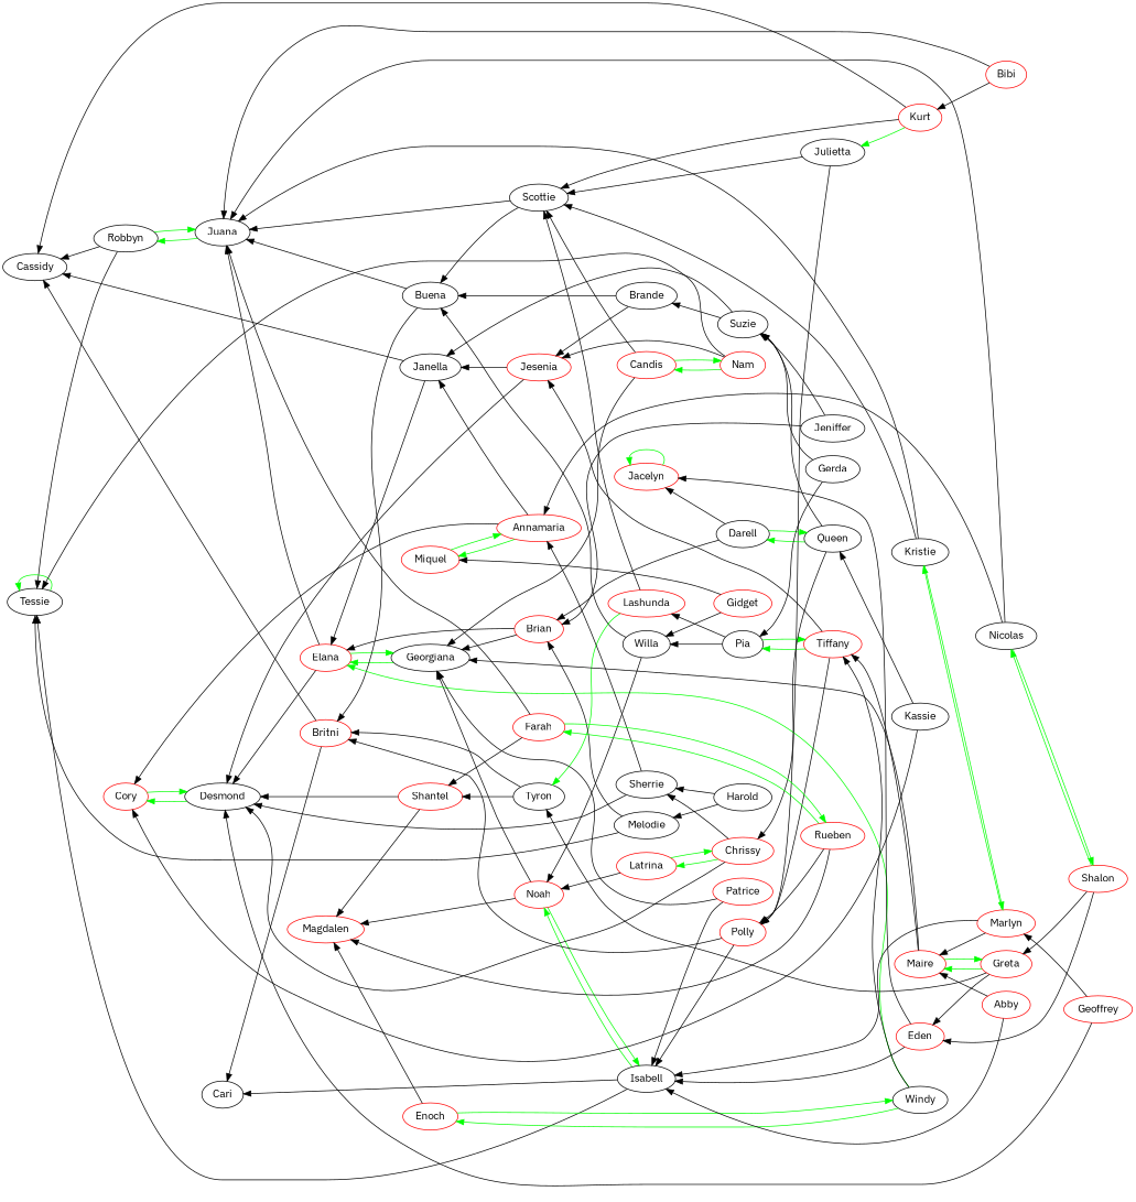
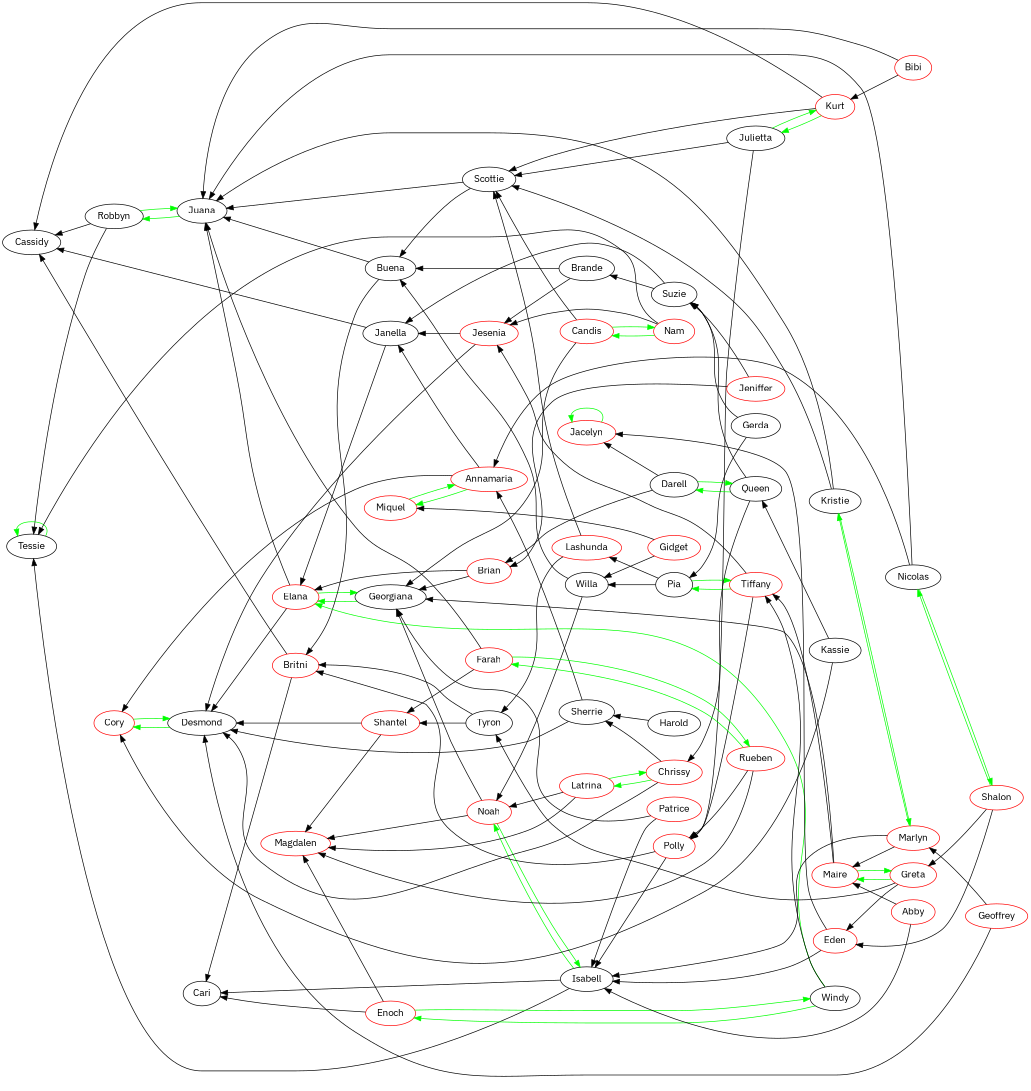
  digraph {
    fontname="IBM Plex Sans"
    rankdir=RL
    node [fontname="IBM Plex Sans" color=red]
    edge [fontname="IBM Plex Sans"]
    Georgiana [color=""]
    Elana
    Juana [color=""]
    Desmond [color=""]
    Robbyn [color=""]
    Cory
    Tessie [color=""]
    Cassidy [color=""]
    Miquel
    Annamaria
    Janella [color=""]
    Jacelyn
    Cari [color=""]
    Britni
    Buena [color=""]
    Scottie [color=""]
    Noah
    Magdalen
    Isabell [color=""]
    Shantel
    Kurt
    Julietta [color=""]
    Polly
    Enoch
    Windy [color=""]
    Tiffany
    Jesenia
    Pia [color=""]
    Tyron [color=""]
    Willa [color=""]
    Lashunda
    Nam
    Candis
    Eden
    Maire
    Greta
    Latrina
    Chrissy
    Sherrie [color=""]
    Brian
    Shalon
    Nicolas [color=""]
    Darell [color=""]
    Queen [color=""]
    Suzie [color=""]
    Brande [color=""]
    Kristie [color=""]
    Marlyn
-   Melodie [color=""]
    Harold [color=""]
    Gerda [color=""]
    Bibi
    Patrice
    Geoffrey
    Gidget
-   Jeniffer [color=black]
+   Jeniffer
    Abby
    Rueben
    Farah
    Kassie [color=""]
    Georgiana -> Elana [color=green]
    Elana -> Georgiana [color=green]
    Elana -> Juana
    Elana -> Desmond
    Juana -> Robbyn [color=green]
    Desmond -> Cory [color=green]
    Robbyn -> Juana [color=green]
    Robbyn -> Tessie
    Robbyn -> Cassidy
    Cory -> Desmond [color=green]
    Tessie -> Tessie [color=green]
    Miquel -> Annamaria [color=green]
    Annamaria -> Cory
    Annamaria -> Miquel [color=green]
    Annamaria -> Janella
    Janella -> Elana
    Janella -> Cassidy
    Jacelyn -> Jacelyn [color=green]
    Britni -> Cassidy
    Britni -> Cari
    Buena -> Juana
    Buena -> Britni
    Scottie -> Juana
    Scottie -> Buena
    Noah -> Georgiana
    Noah -> Magdalen
    Noah -> Isabell [color=green]
    Isabell -> Tessie
    Isabell -> Cari
    Isabell -> Noah [color=green]
    Shantel -> Desmond
    Shantel -> Magdalen
    Kurt -> Cassidy
    Kurt -> Scottie
    Kurt -> Julietta [color=green]
    Julietta -> Scottie
+   Julietta -> Kurt [color=green]
    Julietta -> Polly
    Polly -> Britni
    Polly -> Isabell
+   Enoch -> Cari
    Enoch -> Magdalen
    Enoch -> Windy [color=green]
    Windy -> Elana [color=green]
    Windy -> Enoch [color=green]
    Windy -> Tiffany
    Tiffany -> Polly
    Tiffany -> Jesenia
    Tiffany -> Pia [color=green]
    Jesenia -> Desmond
    Jesenia -> Janella
    Pia -> Tiffany [color=green]
    Pia -> Willa
    Pia -> Lashunda
    Tyron -> Britni
    Tyron -> Shantel
    Willa -> Buena
    Willa -> Noah
    Lashunda -> Scottie
-   Lashunda -> Tyron [color=green]
+   Lashunda -> Tyron
    Nam -> Tessie
    Nam -> Jesenia
    Nam -> Candis [color=green]
    Candis -> Georgiana
    Candis -> Scottie
    Candis -> Nam [color=green]
    Eden -> Jacelyn
    Eden -> Isabell
    Maire -> Georgiana
    Maire -> Tiffany
    Maire -> Greta [color=green]
    Greta -> Tyron
    Greta -> Eden
    Greta -> Maire [color=green]
    Latrina -> Noah
+   Latrina -> Magdalen
    Latrina -> Chrissy [color=green]
    Chrissy -> Desmond
    Chrissy -> Latrina [color=green]
    Chrissy -> Sherrie
    Sherrie -> Desmond
    Sherrie -> Annamaria
    Brian -> Georgiana
    Brian -> Elana
    Shalon -> Eden
    Shalon -> Greta
    Shalon -> Nicolas [color=green]
    Nicolas -> Juana
    Nicolas -> Annamaria
    Nicolas -> Shalon [color=green]
    Darell -> Jacelyn
    Darell -> Brian
    Darell -> Queen [color=green]
    Queen -> Chrissy
    Queen -> Darell [color=green]
    Queen -> Suzie
    Suzie -> Janella
    Suzie -> Brande
    Brande -> Buena
    Brande -> Jesenia
    Kristie -> Juana
    Kristie -> Scottie
    Kristie -> Marlyn [color=green]
    Marlyn -> Isabell
    Marlyn -> Maire
    Marlyn -> Kristie [color=green]
-   Melodie -> Tessie
-   Melodie -> Brian
    Harold -> Sherrie
-   Harold -> Melodie
    Gerda -> Pia
    Gerda -> Suzie
    Bibi -> Juana
    Bibi -> Kurt
    Patrice -> Georgiana
    Patrice -> Isabell
    Geoffrey -> Desmond
    Geoffrey -> Marlyn
    Gidget -> Miquel
    Gidget -> Willa
    Jeniffer -> Brian
    Jeniffer -> Suzie
    Abby -> Isabell
    Abby -> Maire
    Rueben -> Magdalen
    Rueben -> Polly
    Rueben -> Farah [color=green]
    Farah -> Juana
    Farah -> Shantel
    Farah -> Rueben [color=green]
    Kassie -> Cory
    Kassie -> Queen
  }
